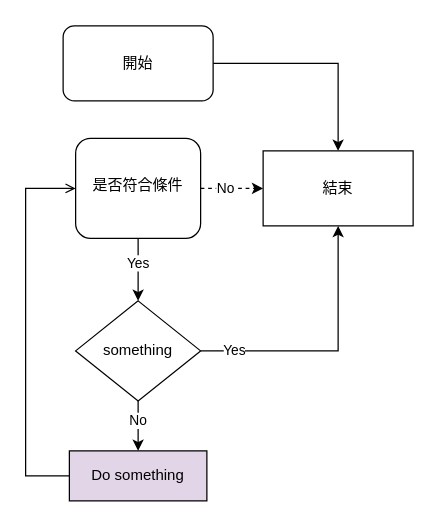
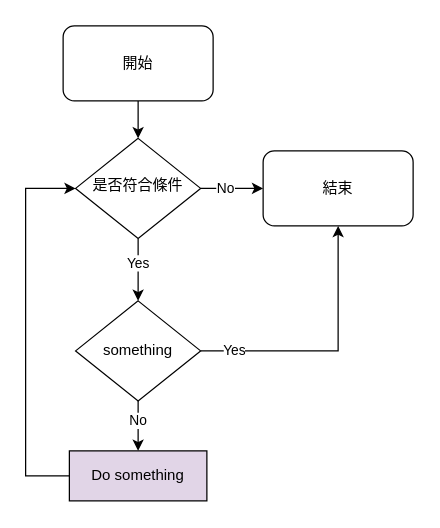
  <mxCell id="0" />
  <mxCell id="1" parent="0" />
  <mxCell id="2" value="Yes" style="edgeStyle=orthogonalEdgeStyle;rounded=0;orthogonalLoop=1;jettySize=auto;html=1;entryX=0.5;entryY=0;entryDx=0;entryDy=0;" parent="1" source="4" edge="1"><mxGeometry x="-0.2" relative="1" as="geometry"><Array as="points"><mxPoint x="110" y="210" /><mxPoint x="110" y="210" /></Array><mxPoint as="offset" /><mxPoint x="110" y="240" as="targetPoint" /></mxGeometry></mxCell>
- <mxCell id="3" value="No" style="edgeStyle=orthogonalEdgeStyle;rounded=0;orthogonalLoop=1;jettySize=auto;html=1;entryX=0;entryY=0.5;entryDx=0;entryDy=0;dashed=1;" parent="1" source="4" target="7" edge="1"><mxGeometry x="-0.2" relative="1" as="geometry"><mxPoint as="offset" /></mxGeometry></mxCell>
- <mxCell id="4" value="是否符合條件" style="whiteSpace=wrap;html=1;shadow=0;fontFamily=Helvetica;fontSize=12;align=center;strokeWidth=1;spacing=6;spacingTop=-4;flipH=0;rounded=1;" parent="1" vertex="1"><mxGeometry x="60" y="110" width="100" height="80" as="geometry" /></mxCell>
- <mxCell id="5" style="edgeStyle=orthogonalEdgeStyle;rounded=0;orthogonalLoop=1;jettySize=auto;html=1;" parent="1" source="6" target="7" edge="1"><mxGeometry relative="1" as="geometry" /></mxCell>
+ <mxCell id="3" value="No" style="edgeStyle=orthogonalEdgeStyle;rounded=0;orthogonalLoop=1;jettySize=auto;html=1;entryX=0;entryY=0.5;entryDx=0;entryDy=0;" parent="1" source="4" target="7" edge="1"><mxGeometry x="-0.2" relative="1" as="geometry"><mxPoint as="offset" /></mxGeometry></mxCell>
+ <mxCell id="4" value="是否符合條件" style="rhombus;whiteSpace=wrap;html=1;shadow=0;fontFamily=Helvetica;fontSize=12;align=center;strokeWidth=1;spacing=6;spacingTop=-4;flipH=0;" parent="1" vertex="1"><mxGeometry x="60" y="110" width="100" height="80" as="geometry" /></mxCell>
+ <mxCell id="5" style="edgeStyle=orthogonalEdgeStyle;rounded=0;orthogonalLoop=1;jettySize=auto;html=1;entryX=0.5;entryY=0;entryDx=0;entryDy=0;" parent="1" source="6" target="4" edge="1"><mxGeometry relative="1" as="geometry" /></mxCell>
  <mxCell id="6" value="開始" style="rounded=1;whiteSpace=wrap;html=1;flipH=0;" parent="1" vertex="1"><mxGeometry x="50" y="20" width="120" height="60" as="geometry" /></mxCell>
- <mxCell id="7" value="結束" style="whiteSpace=wrap;html=1;rounded=0;" parent="1" vertex="1"><mxGeometry x="210" y="120" width="120" height="60" as="geometry" /></mxCell>
- <mxCell id="8" style="edgeStyle=orthogonalEdgeStyle;rounded=0;orthogonalLoop=1;jettySize=auto;html=1;exitX=0;exitY=0.5;exitDx=0;exitDy=0;entryX=0;entryY=0.5;entryDx=0;entryDy=0;endArrow=open;" parent="1" source="9" target="4" edge="1"><mxGeometry relative="1" as="geometry"><mxPoint x="-20" y="140" as="targetPoint" /><Array as="points"><mxPoint x="20" y="380" /><mxPoint x="20" y="150" /></Array></mxGeometry></mxCell>
+ <mxCell id="7" value="結束" style="rounded=1;whiteSpace=wrap;html=1;" parent="1" vertex="1"><mxGeometry x="210" y="120" width="120" height="60" as="geometry" /></mxCell>
+ <mxCell id="8" style="edgeStyle=orthogonalEdgeStyle;rounded=0;orthogonalLoop=1;jettySize=auto;html=1;exitX=0;exitY=0.5;exitDx=0;exitDy=0;entryX=0;entryY=0.5;entryDx=0;entryDy=0;" parent="1" source="9" target="4" edge="1"><mxGeometry relative="1" as="geometry"><mxPoint x="-20" y="140" as="targetPoint" /><Array as="points"><mxPoint x="20" y="380" /><mxPoint x="20" y="150" /></Array></mxGeometry></mxCell>
  <mxCell id="9" value="&lt;div&gt;Do something&lt;/div&gt;" style="rounded=0;whiteSpace=wrap;html=1;fillColor=#e1d5e7;" parent="1" vertex="1"><mxGeometry x="55" y="360" width="110" height="40" as="geometry" /></mxCell>
  <mxCell id="10" style="edgeStyle=orthogonalEdgeStyle;rounded=0;orthogonalLoop=1;jettySize=auto;html=1;" parent="1" source="14" target="9" edge="1"><mxGeometry relative="1" as="geometry" /></mxCell>
  <mxCell id="11" value="&lt;div&gt;No&lt;/div&gt;" style="edgeLabel;html=1;align=center;verticalAlign=middle;resizable=0;points=[];" parent="10" vertex="1" connectable="0"><mxGeometry x="-0.269" y="-1" relative="1" as="geometry"><mxPoint as="offset" /></mxGeometry></mxCell>
  <mxCell id="12" style="edgeStyle=orthogonalEdgeStyle;rounded=0;orthogonalLoop=1;jettySize=auto;html=1;entryX=0.5;entryY=1;entryDx=0;entryDy=0;" edge="1" parent="1" source="14" target="7"><mxGeometry relative="1" as="geometry" /></mxCell>
  <mxCell id="13" value="&lt;div&gt;Yes&lt;/div&gt;" style="edgeLabel;html=1;align=center;verticalAlign=middle;resizable=0;points=[];" vertex="1" connectable="0" parent="12"><mxGeometry x="-0.752" y="1" relative="1" as="geometry"><mxPoint as="offset" /></mxGeometry></mxCell>
  <mxCell id="14" value="&lt;div&gt;something&lt;/div&gt;" style="rhombus;whiteSpace=wrap;html=1;" parent="1" vertex="1"><mxGeometry x="60" y="240" width="100" height="80" as="geometry" /></mxCell>
